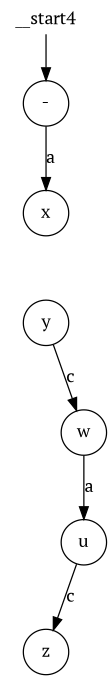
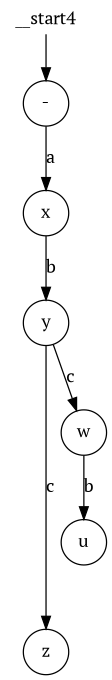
  digraph {
    fontname="PT Serif"
    node [fontname="PT Serif" shape=circle]
    edge [fontname="PT Serif"]
    n1 [label="-"]
    n2 [label=x]
    n3 [label=y]
    n4 [label=z]
    n5 [label=w]
    n6 [label=u]
    n7 [height=0 label=__start4 shape=none width=0]
    n1 -> n2 [label=a]
-   n6 -> n4 [label=c]
+   n2 -> n3 [label=b]
+   n3 -> n4 [label=c]
    n3 -> n5 [label=c]
-   n5 -> n6 [label=a]
+   n5 -> n6 [label=b]
    n7 -> n1
  }
